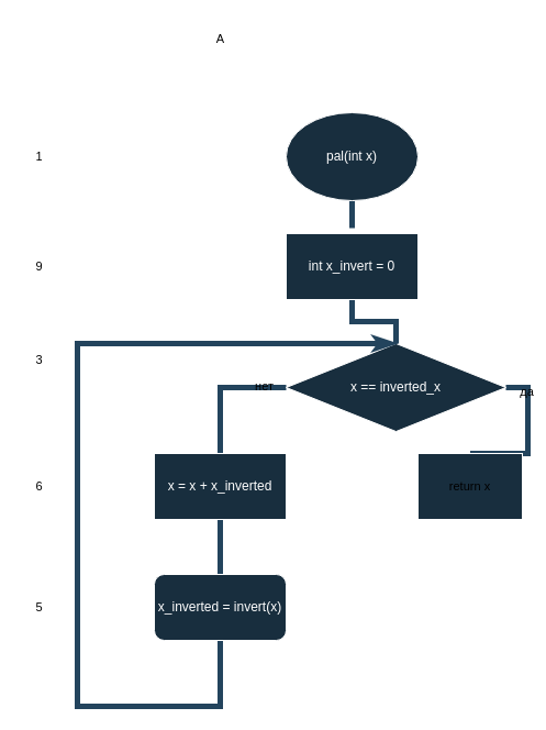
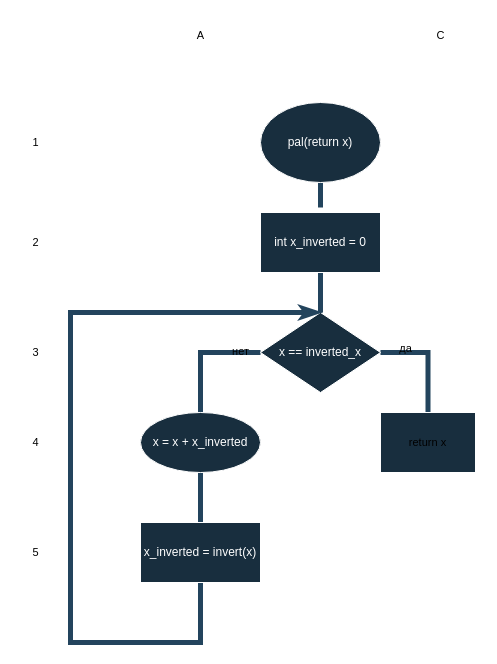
  <mxCell id="0" />
  <mxCell id="1" parent="0" />
  <mxCell id="2" value="" style="edgeStyle=orthogonalEdgeStyle;rounded=0;orthogonalLoop=1;jettySize=auto;html=1;labelBackgroundColor=none;strokeColor=#23445D;fontColor=default;strokeWidth=5;endArrow=none;endFill=0;dashed=1;" edge="1" parent="1" source="3" target="5"><mxGeometry relative="1" as="geometry" /></mxCell>
- <mxCell id="3" value="pal(int x)" style="ellipse;whiteSpace=wrap;html=1;labelBackgroundColor=none;fillColor=#182E3E;strokeColor=#FFFFFF;fontColor=#FFFFFF;" vertex="1" parent="1"><mxGeometry x="260" y="102" width="120" height="80" as="geometry" /></mxCell>
+ <mxCell id="3" value="pal(return x)" style="ellipse;whiteSpace=wrap;html=1;labelBackgroundColor=none;fillColor=#182E3E;strokeColor=#FFFFFF;fontColor=#FFFFFF;" vertex="1" parent="1"><mxGeometry x="260" y="102" width="120" height="80" as="geometry" /></mxCell>
  <mxCell id="4" value="" style="edgeStyle=orthogonalEdgeStyle;shape=connector;rounded=0;orthogonalLoop=1;jettySize=auto;html=1;strokeColor=#23445D;strokeWidth=5;align=center;verticalAlign=middle;fontFamily=Helvetica;fontSize=11;fontColor=default;labelBackgroundColor=none;endArrow=none;endFill=0;" edge="1" parent="1" source="5" target="10"><mxGeometry relative="1" as="geometry" /></mxCell>
- <mxCell id="5" value="int x_invert = 0" style="rounded=0;whiteSpace=wrap;html=1;labelBackgroundColor=none;fillColor=#182E3E;strokeColor=#FFFFFF;fontColor=#FFFFFF;" vertex="1" parent="1"><mxGeometry x="260" y="212" width="120" height="60" as="geometry" /></mxCell>
+ <mxCell id="5" value="int x_inverted = 0" style="rounded=0;whiteSpace=wrap;html=1;labelBackgroundColor=none;fillColor=#182E3E;strokeColor=#FFFFFF;fontColor=#FFFFFF;" vertex="1" parent="1"><mxGeometry x="260" y="212" width="120" height="60" as="geometry" /></mxCell>
  <mxCell id="6" style="edgeStyle=orthogonalEdgeStyle;shape=connector;rounded=0;orthogonalLoop=1;jettySize=auto;html=1;exitX=0;exitY=0.5;exitDx=0;exitDy=0;entryX=0.5;entryY=0;entryDx=0;entryDy=0;strokeColor=#23445D;strokeWidth=5;align=center;verticalAlign=middle;fontFamily=Helvetica;fontSize=11;fontColor=default;labelBackgroundColor=none;endArrow=none;endFill=0;" edge="1" parent="1" source="10" target="12"><mxGeometry relative="1" as="geometry" /></mxCell>
  <mxCell id="7" value="нет" style="edgeLabel;html=1;align=center;verticalAlign=middle;resizable=0;points=[];strokeColor=#FFFFFF;fontFamily=Helvetica;fontSize=11;fontColor=default;labelBackgroundColor=none;fillColor=#182E3E;" vertex="1" connectable="0" parent="6"><mxGeometry x="-0.65" y="-2" relative="1" as="geometry"><mxPoint as="offset" /></mxGeometry></mxCell>
  <mxCell id="8" style="edgeStyle=orthogonalEdgeStyle;shape=connector;rounded=0;orthogonalLoop=1;jettySize=auto;html=1;exitX=1;exitY=0.5;exitDx=0;exitDy=0;entryX=0.5;entryY=0;entryDx=0;entryDy=0;strokeColor=#23445D;strokeWidth=5;align=center;verticalAlign=middle;fontFamily=Helvetica;fontSize=11;fontColor=default;labelBackgroundColor=none;endArrow=none;endFill=0;" edge="1" parent="1" source="10" target="15"><mxGeometry relative="1" as="geometry" /></mxCell>
  <mxCell id="9" value="да&lt;div&gt;&lt;br&gt;&lt;/div&gt;" style="edgeLabel;html=1;align=center;verticalAlign=middle;resizable=0;points=[];strokeColor=#FFFFFF;fontFamily=Helvetica;fontSize=11;fontColor=default;labelBackgroundColor=none;fillColor=#182E3E;" vertex="1" connectable="0" parent="8"><mxGeometry x="-0.55" y="-2" relative="1" as="geometry"><mxPoint as="offset" /></mxGeometry></mxCell>
- <mxCell id="10" value="x == inverted_x" style="rhombus;whiteSpace=wrap;html=1;labelBackgroundColor=none;fillColor=#182E3E;strokeColor=#FFFFFF;fontColor=#FFFFFF;" vertex="1" parent="1"><mxGeometry x="260" y="312" width="200" height="80" as="geometry" /></mxCell>
+ <mxCell id="10" value="x == inverted_x" style="rhombus;whiteSpace=wrap;html=1;labelBackgroundColor=none;fillColor=#182E3E;strokeColor=#FFFFFF;fontColor=#FFFFFF;" vertex="1" parent="1"><mxGeometry x="260" y="312" width="120" height="80" as="geometry" /></mxCell>
  <mxCell id="11" value="" style="edgeStyle=orthogonalEdgeStyle;shape=connector;rounded=0;orthogonalLoop=1;jettySize=auto;html=1;strokeColor=#23445D;strokeWidth=5;align=center;verticalAlign=middle;fontFamily=Helvetica;fontSize=11;fontColor=default;labelBackgroundColor=none;endArrow=none;endFill=0;" edge="1" parent="1" source="12" target="14"><mxGeometry relative="1" as="geometry" /></mxCell>
- <mxCell id="12" value="x = x + x_inverted" style="rounded=0;whiteSpace=wrap;html=1;labelBackgroundColor=none;fillColor=#182E3E;strokeColor=#FFFFFF;fontColor=#FFFFFF;" vertex="1" parent="1"><mxGeometry x="140" y="412" width="120" height="60" as="geometry" /></mxCell>
+ <mxCell id="12" value="x = x + x_inverted" style="ellipse;whiteSpace=wrap;html=1;labelBackgroundColor=none;fillColor=#182E3E;strokeColor=#FFFFFF;fontColor=#FFFFFF;" vertex="1" parent="1"><mxGeometry x="140" y="412" width="120" height="60" as="geometry" /></mxCell>
  <mxCell id="13" style="edgeStyle=orthogonalEdgeStyle;shape=connector;rounded=0;orthogonalLoop=1;jettySize=auto;html=1;exitX=0.5;exitY=1;exitDx=0;exitDy=0;strokeColor=#23445D;strokeWidth=5;align=center;verticalAlign=middle;fontFamily=Helvetica;fontSize=11;fontColor=default;labelBackgroundColor=none;endArrow=classicThin;endFill=0;entryX=0.5;entryY=0;entryDx=0;entryDy=0;" edge="1" parent="1" source="14" target="10"><mxGeometry relative="1" as="geometry"><mxPoint x="70" y="312" as="targetPoint" /><Array as="points"><mxPoint x="200" y="642" /><mxPoint x="70" y="642" /><mxPoint x="70" y="312" /></Array></mxGeometry></mxCell>
- <mxCell id="14" value="x_inverted = invert(x)" style="whiteSpace=wrap;html=1;labelBackgroundColor=none;fillColor=#182E3E;strokeColor=#FFFFFF;fontColor=#FFFFFF;rounded=1;" vertex="1" parent="1"><mxGeometry x="140" y="522" width="120" height="60" as="geometry" /></mxCell>
+ <mxCell id="14" value="x_inverted = invert(x)" style="rounded=0;whiteSpace=wrap;html=1;labelBackgroundColor=none;fillColor=#182E3E;strokeColor=#FFFFFF;fontColor=#FFFFFF;" vertex="1" parent="1"><mxGeometry x="140" y="522" width="120" height="60" as="geometry" /></mxCell>
  <mxCell id="15" value="return x" style="rounded=0;whiteSpace=wrap;html=1;strokeColor=#FFFFFF;fontFamily=Helvetica;fontSize=11;fontColor=default;labelBackgroundColor=none;fillColor=#182E3E;" vertex="1" parent="1"><mxGeometry x="380" y="412" width="95" height="60" as="geometry" /></mxCell>
  <mxCell id="16" value="A" style="text;html=1;align=center;verticalAlign=middle;resizable=0;points=[];autosize=1;strokeColor=none;fillColor=none;fontFamily=Helvetica;fontSize=11;fontColor=default;labelBackgroundColor=none;" vertex="1" parent="1"><mxGeometry x="185" y="20" width="30" height="30" as="geometry" /></mxCell>
+ <mxCell id="17" value="C" style="text;html=1;align=center;verticalAlign=middle;resizable=0;points=[];autosize=1;strokeColor=none;fillColor=none;fontFamily=Helvetica;fontSize=11;fontColor=default;labelBackgroundColor=none;" vertex="1" parent="1"><mxGeometry x="425" y="20" width="30" height="30" as="geometry" /></mxCell>
  <mxCell id="18" value="1" style="text;html=1;align=center;verticalAlign=middle;resizable=0;points=[];autosize=1;strokeColor=none;fillColor=none;fontFamily=Helvetica;fontSize=11;fontColor=default;labelBackgroundColor=none;" vertex="1" parent="1"><mxGeometry x="20" y="127" width="30" height="30" as="geometry" /></mxCell>
- <mxCell id="19" value="9" style="text;html=1;align=center;verticalAlign=middle;resizable=0;points=[];autosize=1;strokeColor=none;fillColor=none;fontFamily=Helvetica;fontSize=11;fontColor=default;labelBackgroundColor=none;" vertex="1" parent="1"><mxGeometry x="20" y="227" width="30" height="30" as="geometry" /></mxCell>
- <mxCell id="20" value="3" style="text;html=1;align=center;verticalAlign=middle;resizable=0;points=[];autosize=1;strokeColor=none;fillColor=none;fontFamily=Helvetica;fontSize=11;fontColor=default;labelBackgroundColor=none;" vertex="1" parent="1"><mxGeometry x="20" y="312" width="30" height="30" as="geometry" /></mxCell>
- <mxCell id="21" value="6" style="text;html=1;align=center;verticalAlign=middle;resizable=0;points=[];autosize=1;strokeColor=none;fillColor=none;fontFamily=Helvetica;fontSize=11;fontColor=default;labelBackgroundColor=none;" vertex="1" parent="1"><mxGeometry x="20" y="427" width="30" height="30" as="geometry" /></mxCell>
+ <mxCell id="19" value="2" style="text;html=1;align=center;verticalAlign=middle;resizable=0;points=[];autosize=1;strokeColor=none;fillColor=none;fontFamily=Helvetica;fontSize=11;fontColor=default;labelBackgroundColor=none;" vertex="1" parent="1"><mxGeometry x="20" y="227" width="30" height="30" as="geometry" /></mxCell>
+ <mxCell id="20" value="3" style="text;html=1;align=center;verticalAlign=middle;resizable=0;points=[];autosize=1;strokeColor=none;fillColor=none;fontFamily=Helvetica;fontSize=11;fontColor=default;labelBackgroundColor=none;" vertex="1" parent="1"><mxGeometry x="20" y="337" width="30" height="30" as="geometry" /></mxCell>
+ <mxCell id="21" value="4" style="text;html=1;align=center;verticalAlign=middle;resizable=0;points=[];autosize=1;strokeColor=none;fillColor=none;fontFamily=Helvetica;fontSize=11;fontColor=default;labelBackgroundColor=none;" vertex="1" parent="1"><mxGeometry x="20" y="427" width="30" height="30" as="geometry" /></mxCell>
  <mxCell id="22" value="5" style="text;html=1;align=center;verticalAlign=middle;resizable=0;points=[];autosize=1;strokeColor=none;fillColor=none;fontFamily=Helvetica;fontSize=11;fontColor=default;labelBackgroundColor=none;" vertex="1" parent="1"><mxGeometry x="20" y="537" width="30" height="30" as="geometry" /></mxCell>
